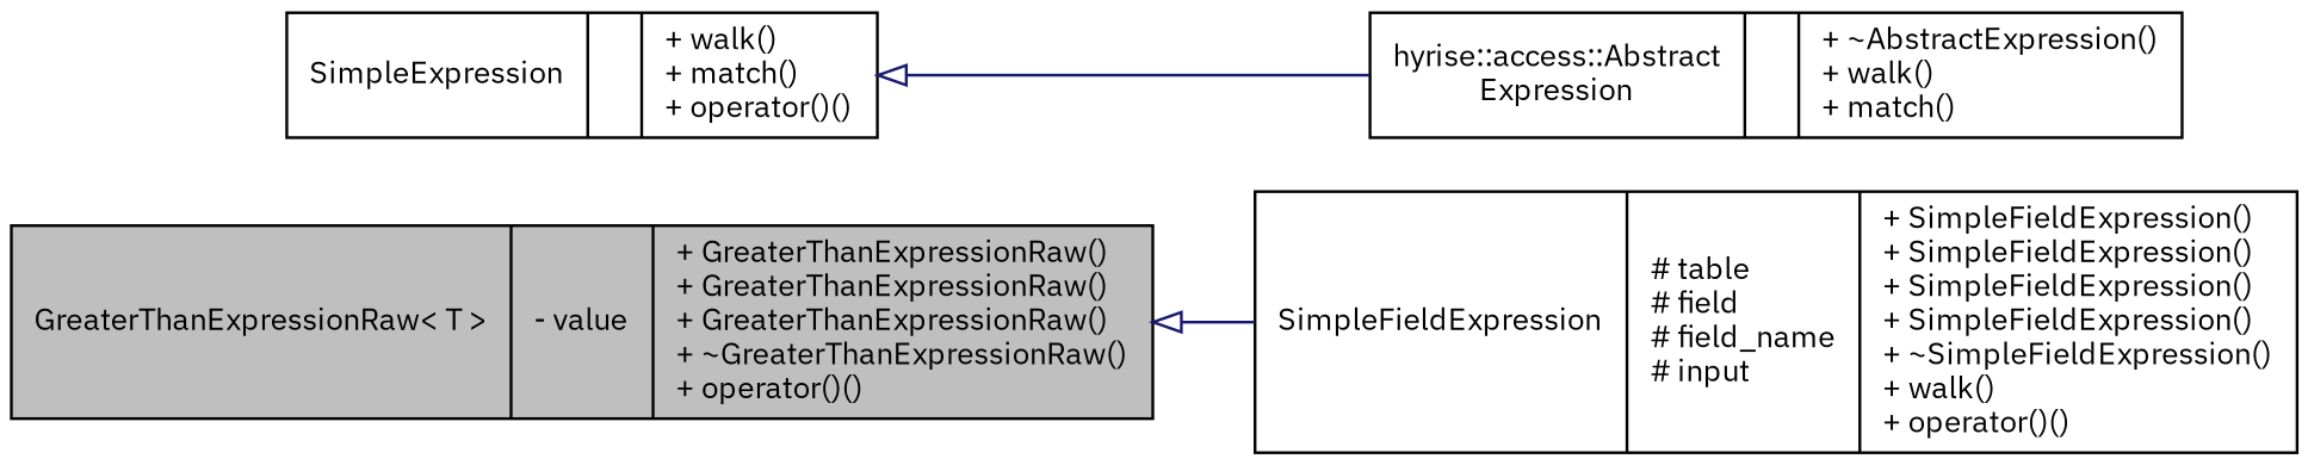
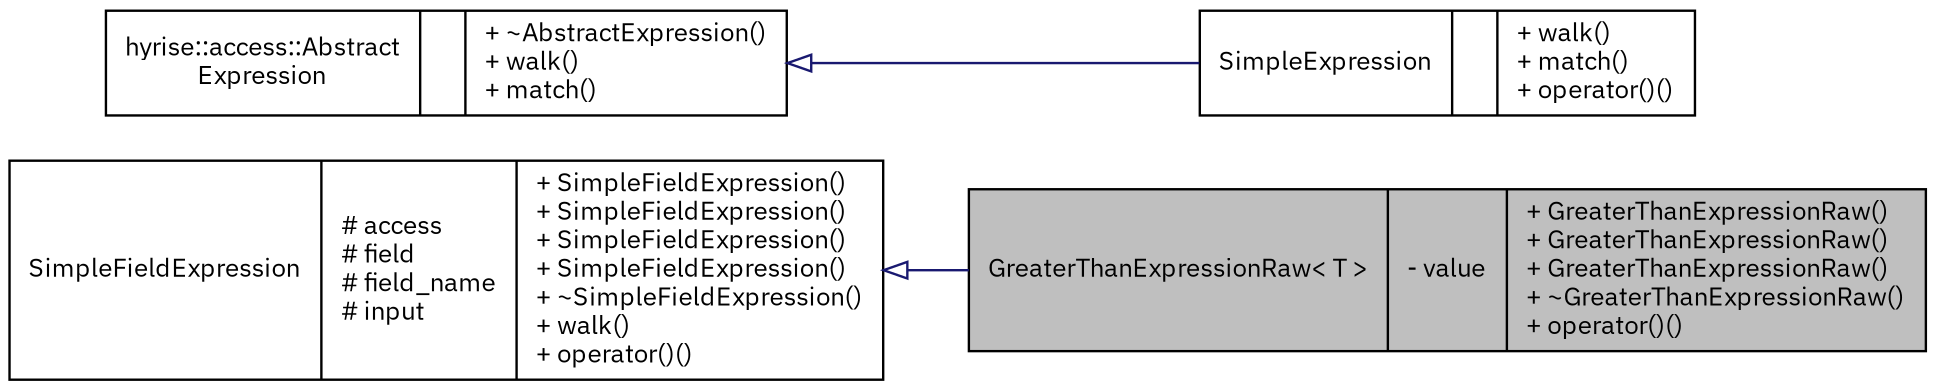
  digraph {
    fontname="IBM Plex Sans"
    rankdir=LR
    node [color=black fillcolor=white fontname="IBM Plex Sans" fontsize=11 shape=record style=filled]
    edge [arrowtail=onormal color=midnightblue dir=back fontname="IBM Plex Sans" fontsize=11 labelfontname=Helvetica labelfontsize=11 style=solid]
    n1 [fillcolor=grey75 fontcolor=black height=0.2 label="{GreaterThanExpressionRaw\< T \>\n|- value\l|+ GreaterThanExpressionRaw()\l+ GreaterThanExpressionRaw()\l+ GreaterThanExpressionRaw()\l+ ~GreaterThanExpressionRaw()\l+ operator()()\l}" width=0.4]
-   n2 [height=0.2 label="{SimpleFieldExpression\n|# table\l# field\l# field_name\l# input\l|+ SimpleFieldExpression()\l+ SimpleFieldExpression()\l+ SimpleFieldExpression()\l+ SimpleFieldExpression()\l+ ~SimpleFieldExpression()\l+ walk()\l+ operator()()\l}" width=0.4]
+   n2 [height=0.2 label="{SimpleFieldExpression\n|# access\l# field\l# field_name\l# input\l|+ SimpleFieldExpression()\l+ SimpleFieldExpression()\l+ SimpleFieldExpression()\l+ SimpleFieldExpression()\l+ ~SimpleFieldExpression()\l+ walk()\l+ operator()()\l}" width=0.4]
    n3 [height=0.2 label="{SimpleExpression\n||+ walk()\l+ match()\l+ operator()()\l}" width=0.4]
    n4 [height=0.2 label="{hyrise::access::Abstract\lExpression\n||+ ~AbstractExpression()\l+ walk()\l+ match()\l}" width=0.4]
-   n1 -> n2
-   n3 -> n4
+   n2 -> n1
+   n4 -> n3
  }
